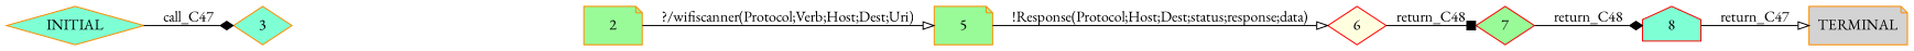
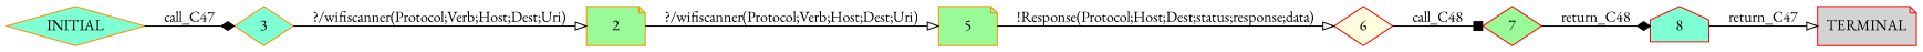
  digraph {
    fontname="EB Garamond"
    rankdir=LR
    node [color=darkorange fillcolor=aquamarine fontname="EB Garamond" shape=diamond style=filled]
    edge [arrowhead=onormal fontname="EB Garamond"]
    n1 [label=INITIAL]
    n2 [label=3]
    n3 [fillcolor=palegreen label=2 shape=note]
-   n4 [fillcolor=lightgrey label=TERMINAL shape=note]
+   n4 [color=red fillcolor=lightgrey label=TERMINAL shape=note]
    n5 [fillcolor=palegreen label=5 shape=note]
    n6 [color=red fillcolor=lightyellow label=6]
    n7 [color=red fillcolor=palegreen label=7]
    n8 [color=red label=8 shape=house]
    n1 -> n2 [arrowhead=diamond label=call_C47]
+   n2 -> n3 [label="?/wifiscanner(Protocol;Verb;Host;Dest;Uri)"]
    n3 -> n5 [label="?/wifiscanner(Protocol;Verb;Host;Dest;Uri)"]
    n5 -> n6 [label="!Response(Protocol;Host;Dest;status;response;data)"]
-   n6 -> n7 [arrowhead=box label=return_C48]
+   n6 -> n7 [arrowhead=box label=call_C48]
    n7 -> n8 [arrowhead=diamond label=return_C48]
    n8 -> n4 [label=return_C47]
  }
